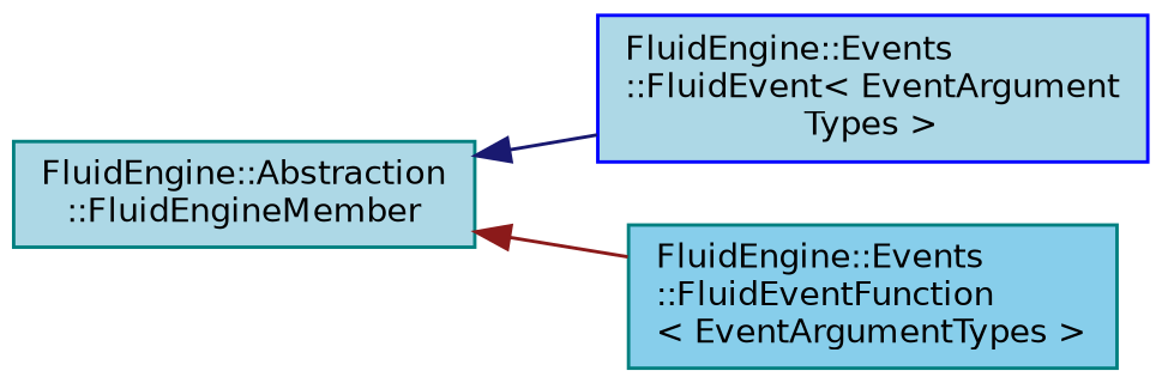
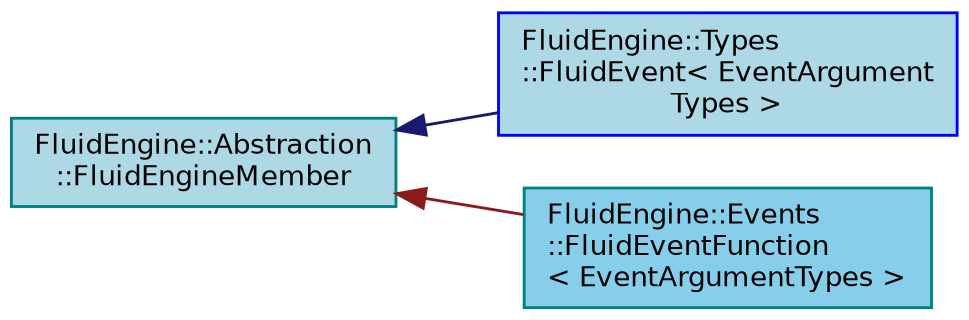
  digraph {
    rankdir=LR
    node [color=teal fillcolor=lightblue fontname=Helvetica fontsize=10 shape=record style=filled]
    edge [dir=back fontname=Helvetica fontsize=10 labelfontname=Helvetica labelfontsize=10 style=solid]
    n1 [height=0.2 label="FluidEngine::Abstraction\l::FluidEngineMember" width=0.4]
-   n2 [color=blue height=0.2 label="FluidEngine::Events\l::FluidEvent\< EventArgument\lTypes \>" width=0.4]
+   n2 [color=blue height=0.2 label="FluidEngine::Types\l::FluidEvent\< EventArgument\lTypes \>" width=0.4]
    n3 [fillcolor=skyblue height=0.2 label="FluidEngine::Events\l::FluidEventFunction\l\< EventArgumentTypes \>" width=0.4]
    n1 -> n2 [color=midnightblue]
    n1 -> n3 [color=firebrick4]
  }
